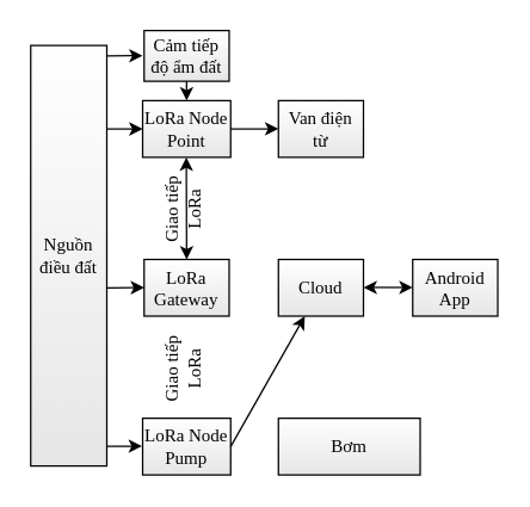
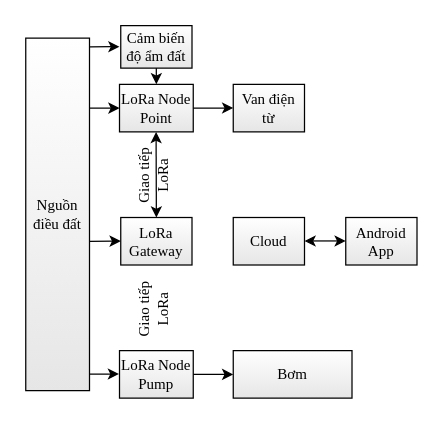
  <mxCell id="0" />
  <mxCell id="1" parent="0" />
  <mxCell id="2" value="&lt;font face=&quot;Times New Roman&quot; style=&quot;font-size: 12px&quot;&gt;Nguồn&lt;br&gt;điều đất&lt;br&gt;&lt;/font&gt;" style="rounded=0;whiteSpace=wrap;html=1;shadow=0;glass=0;sketch=0;gradientColor=#E6E6E6;" parent="1" vertex="1"><mxGeometry x="20" y="30" width="51" height="282" as="geometry" /></mxCell>
  <mxCell id="3" value="&lt;font face=&quot;Times New Roman&quot;&gt;&lt;font style=&quot;font-size: 12px&quot;&gt;LoRa Node Point&lt;/font&gt;&lt;br&gt;&lt;/font&gt;" style="rounded=0;whiteSpace=wrap;html=1;gradientColor=#E6E6E6;" parent="1" vertex="1"><mxGeometry x="95" y="67" width="59" height="38" as="geometry" /></mxCell>
  <mxCell id="4" value="&lt;font face=&quot;Times New Roman&quot;&gt;&lt;font style=&quot;font-size: 12px&quot;&gt;LoRa Node Pump&lt;/font&gt;&lt;br&gt;&lt;/font&gt;" style="rounded=0;whiteSpace=wrap;html=1;gradientColor=#E6E6E6;" parent="1" vertex="1"><mxGeometry x="95" y="280" width="59" height="38" as="geometry" /></mxCell>
  <mxCell id="5" value="&lt;font face=&quot;Times New Roman&quot;&gt;&lt;font style=&quot;font-size: 12px&quot;&gt;LoRa Gateway&lt;/font&gt;&lt;br&gt;&lt;/font&gt;" style="rounded=0;whiteSpace=wrap;html=1;gradientColor=#E6E6E6;" parent="1" vertex="1"><mxGeometry x="96" y="173.5" width="57" height="38" as="geometry" /></mxCell>
- <mxCell id="6" value="&lt;font face=&quot;Times New Roman&quot;&gt;&lt;font style=&quot;font-size: 12px&quot;&gt;Cảm tiếp độ ẩm đất&lt;/font&gt;&lt;br&gt;&lt;/font&gt;" style="rounded=0;whiteSpace=wrap;html=1;gradientColor=#E6E6E6;" parent="1" vertex="1"><mxGeometry x="96" y="20" width="57" height="34" as="geometry" /></mxCell>
+ <mxCell id="6" value="&lt;font face=&quot;Times New Roman&quot;&gt;&lt;font style=&quot;font-size: 12px&quot;&gt;Cảm biến độ ẩm đất&lt;/font&gt;&lt;br&gt;&lt;/font&gt;" style="rounded=0;whiteSpace=wrap;html=1;gradientColor=#E6E6E6;" parent="1" vertex="1"><mxGeometry x="96" y="20" width="57" height="34" as="geometry" /></mxCell>
  <mxCell id="7" value="&lt;font face=&quot;Times New Roman&quot;&gt;&lt;font style=&quot;font-size: 12px&quot;&gt;Bơm&lt;/font&gt;&lt;br&gt;&lt;/font&gt;" style="rounded=0;whiteSpace=wrap;html=1;gradientColor=#E6E6E6;" parent="1" vertex="1"><mxGeometry x="186" y="280" width="95" height="38" as="geometry" /></mxCell>
- <mxCell id="8" value="" style="endArrow=classic;html=1;exitX=1;exitY=0.5;exitDx=0;exitDy=0;" parent="1" source="4" target="16" edge="1"><mxGeometry width="50" height="50" relative="1" as="geometry"><mxPoint x="161" y="271.08" as="sourcePoint" /><mxPoint x="194" y="271" as="targetPoint" /></mxGeometry></mxCell>
+ <mxCell id="8" value="" style="endArrow=classic;html=1;exitX=1;exitY=0.5;exitDx=0;exitDy=0;entryX=0;entryY=0.5;entryDx=0;entryDy=0;" parent="1" source="4" target="7" edge="1"><mxGeometry width="50" height="50" relative="1" as="geometry"><mxPoint x="161" y="271.08" as="sourcePoint" /><mxPoint x="194" y="271" as="targetPoint" /></mxGeometry></mxCell>
  <mxCell id="9" value="&lt;font face=&quot;Times New Roman&quot;&gt;&lt;font style=&quot;font-size: 12px&quot;&gt;Van điện từ&lt;/font&gt;&lt;br&gt;&lt;/font&gt;" style="rounded=0;whiteSpace=wrap;html=1;gradientColor=#E6E6E6;" parent="1" vertex="1"><mxGeometry x="186" y="67" width="57" height="38" as="geometry" /></mxCell>
  <mxCell id="10" value="" style="endArrow=classic;html=1;exitX=1.007;exitY=0.105;exitDx=0;exitDy=0;exitPerimeter=0;entryX=0.5;entryY=0;entryDx=0;entryDy=0;" parent="1" target="3" edge="1"><mxGeometry width="50" height="50" relative="1" as="geometry"><mxPoint x="124.449" y="54" as="sourcePoint" /><mxPoint x="124.45" y="71.68" as="targetPoint" /></mxGeometry></mxCell>
  <mxCell id="11" value="" style="endArrow=classic;html=1;entryX=0;entryY=0.5;entryDx=0;entryDy=0;" parent="1" target="3" edge="1"><mxGeometry width="50" height="50" relative="1" as="geometry"><mxPoint x="71.4" y="86.04" as="sourcePoint" /><mxPoint x="89" y="80" as="targetPoint" /></mxGeometry></mxCell>
  <mxCell id="12" value="" style="endArrow=classic;html=1;entryX=0;entryY=0.5;entryDx=0;entryDy=0;" parent="1" edge="1"><mxGeometry width="50" height="50" relative="1" as="geometry"><mxPoint x="71.4" y="192.52" as="sourcePoint" /><mxPoint x="96" y="192.36" as="targetPoint" /></mxGeometry></mxCell>
  <mxCell id="13" value="Giao tiếp LoRa" style="text;html=1;strokeColor=none;align=center;verticalAlign=middle;whiteSpace=wrap;rounded=0;fontFamily=Times New Roman;rotation=-90;fontStyle=0" parent="1" vertex="1"><mxGeometry x="98" y="130" width="48" height="20" as="geometry" /></mxCell>
  <mxCell id="14" value="" style="endArrow=classic;startArrow=classic;html=1;entryX=0.5;entryY=1;entryDx=0;entryDy=0;" parent="1" edge="1"><mxGeometry width="50" height="50" relative="1" as="geometry"><mxPoint x="124.51" y="173.5" as="sourcePoint" /><mxPoint x="124.26" y="105" as="targetPoint" /></mxGeometry></mxCell>
  <mxCell id="15" value="Giao tiếp LoRa" style="text;html=1;strokeColor=none;fillColor=none;align=center;verticalAlign=middle;whiteSpace=wrap;rounded=0;fontFamily=Times New Roman;rotation=-90;" parent="1" vertex="1"><mxGeometry x="98" y="237" width="48" height="20" as="geometry" /></mxCell>
  <mxCell id="16" value="&lt;font face=&quot;Times New Roman&quot;&gt;Cloud&lt;br&gt;&lt;/font&gt;" style="rounded=0;whiteSpace=wrap;html=1;gradientColor=#E6E6E6;" parent="1" vertex="1"><mxGeometry x="186" y="173.5" width="57" height="38" as="geometry" /></mxCell>
  <mxCell id="17" value="&lt;font face=&quot;Times New Roman&quot;&gt;Android&lt;br&gt;App&lt;br&gt;&lt;/font&gt;" style="rounded=0;whiteSpace=wrap;html=1;gradientColor=#E6E6E6;" parent="1" vertex="1"><mxGeometry x="276" y="173.5" width="57" height="38" as="geometry" /></mxCell>
  <mxCell id="18" value="" style="endArrow=classic;startArrow=classic;html=1;fontFamily=Times New Roman;entryX=0;entryY=0.5;entryDx=0;entryDy=0;exitX=1;exitY=0.5;exitDx=0;exitDy=0;" parent="1" edge="1"><mxGeometry width="50" height="50" relative="1" as="geometry"><mxPoint x="243" y="192.26" as="sourcePoint" /><mxPoint x="276" y="192.26" as="targetPoint" /></mxGeometry></mxCell>
  <mxCell id="19" value="" style="endArrow=classic;html=1;exitX=1;exitY=0.5;exitDx=0;exitDy=0;entryX=0;entryY=0.5;entryDx=0;entryDy=0;" parent="1" source="3" edge="1"><mxGeometry width="50" height="50" relative="1" as="geometry"><mxPoint x="155" y="85.9" as="sourcePoint" /><mxPoint x="186" y="85.9" as="targetPoint" /></mxGeometry></mxCell>
  <mxCell id="20" value="" style="endArrow=classic;html=1;entryX=0;entryY=0.5;entryDx=0;entryDy=0;" parent="1" edge="1"><mxGeometry width="50" height="50" relative="1" as="geometry"><mxPoint x="71" y="298.75" as="sourcePoint" /><mxPoint x="94.6" y="298.71" as="targetPoint" /></mxGeometry></mxCell>
  <mxCell id="21" value="" style="endArrow=classic;html=1;entryX=0;entryY=0.5;entryDx=0;entryDy=0;" parent="1" edge="1"><mxGeometry width="50" height="50" relative="1" as="geometry"><mxPoint x="71.4" y="36.92" as="sourcePoint" /><mxPoint x="95" y="36.88" as="targetPoint" /></mxGeometry></mxCell>
